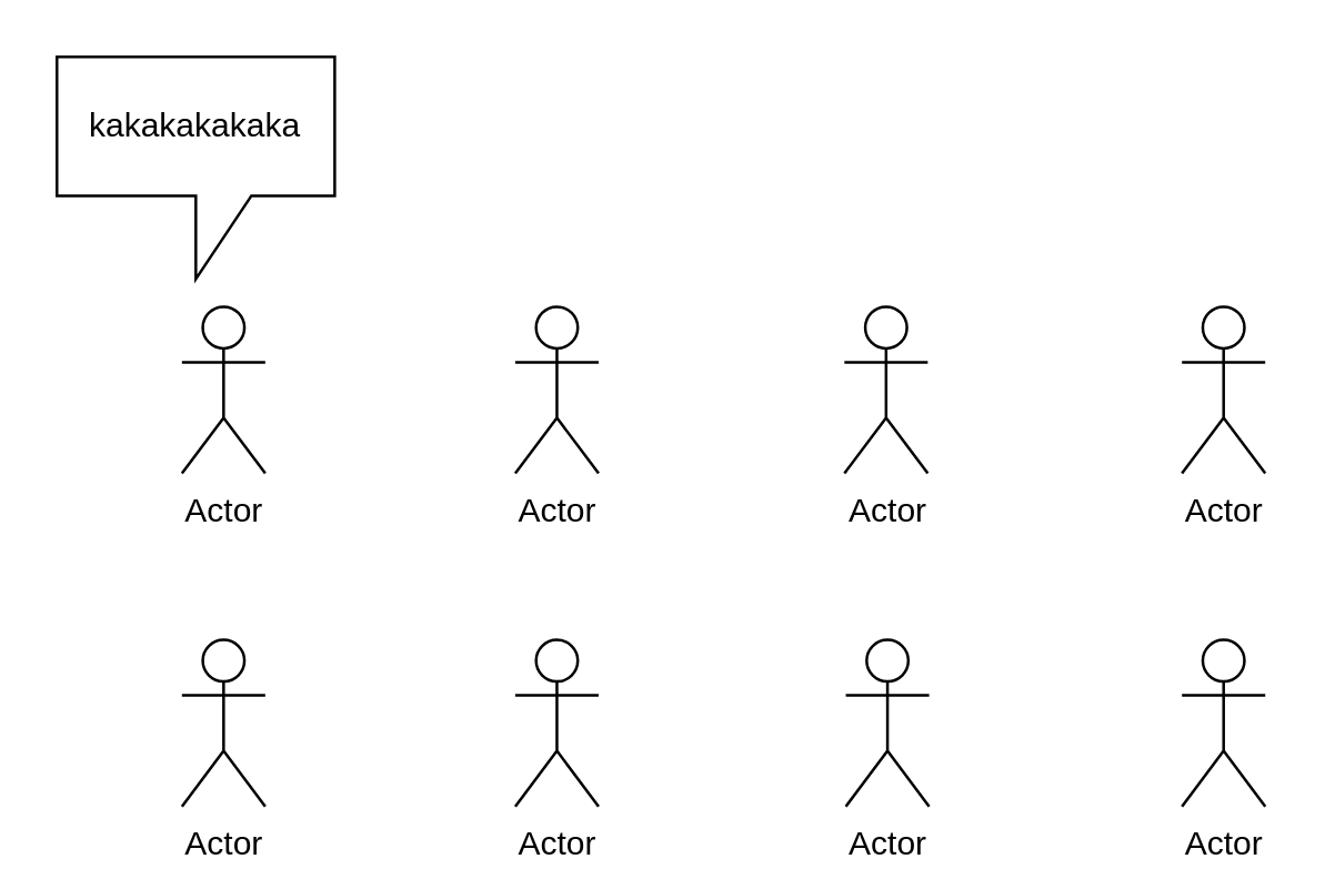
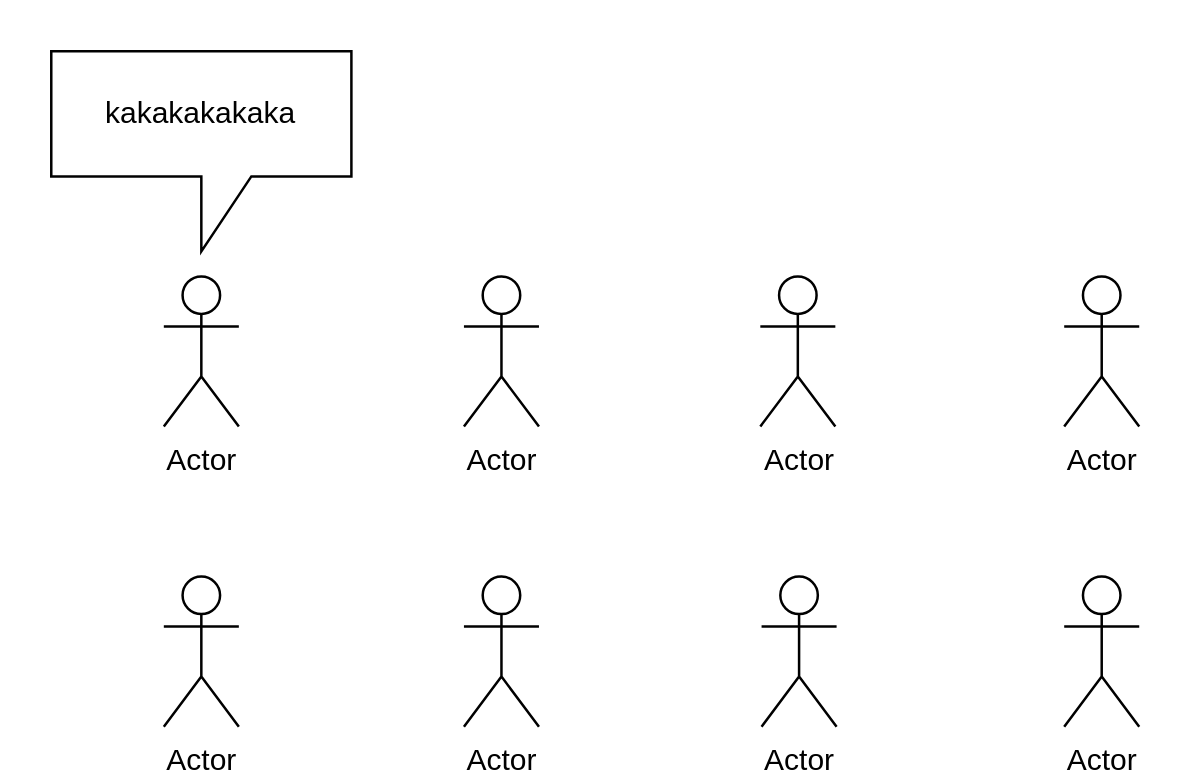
  <mxCell id="0" />
  <mxCell id="1" parent="0" />
  <mxCell id="2" value="Actor" style="shape=umlActor;verticalLabelPosition=bottom;verticalAlign=top;html=1;outlineConnect=0;" vertex="1" parent="1"><mxGeometry x="65" y="110" width="30" height="60" as="geometry" /></mxCell>
  <mxCell id="3" value="Actor" style="shape=umlActor;verticalLabelPosition=bottom;verticalAlign=top;html=1;outlineConnect=0;" vertex="1" parent="1"><mxGeometry x="185" y="110" width="30" height="60" as="geometry" /></mxCell>
  <mxCell id="4" value="Actor" style="shape=umlActor;verticalLabelPosition=bottom;verticalAlign=top;html=1;outlineConnect=0;" vertex="1" parent="1"><mxGeometry x="65" y="230" width="30" height="60" as="geometry" /></mxCell>
  <mxCell id="5" value="Actor" style="shape=umlActor;verticalLabelPosition=bottom;verticalAlign=top;html=1;outlineConnect=0;" vertex="1" parent="1"><mxGeometry x="185" y="230" width="30" height="60" as="geometry" /></mxCell>
  <mxCell id="6" value="Actor" style="shape=umlActor;verticalLabelPosition=bottom;verticalAlign=top;html=1;outlineConnect=0;" vertex="1" parent="1"><mxGeometry x="303.5" y="110" width="30" height="60" as="geometry" /></mxCell>
  <mxCell id="7" value="Actor" style="shape=umlActor;verticalLabelPosition=bottom;verticalAlign=top;html=1;outlineConnect=0;" vertex="1" parent="1"><mxGeometry x="304" y="230" width="30" height="60" as="geometry" /></mxCell>
  <mxCell id="8" value="Actor" style="shape=umlActor;verticalLabelPosition=bottom;verticalAlign=top;html=1;outlineConnect=0;" vertex="1" parent="1"><mxGeometry x="425" y="110" width="30" height="60" as="geometry" /></mxCell>
  <mxCell id="9" value="Actor" style="shape=umlActor;verticalLabelPosition=bottom;verticalAlign=top;html=1;outlineConnect=0;" vertex="1" parent="1"><mxGeometry x="425" y="230" width="30" height="60" as="geometry" /></mxCell>
- <mxCell id="10" value="kakakakakaka" style="shape=callout;whiteSpace=wrap;html=1;perimeter=calloutPerimeter;" vertex="1" parent="1"><mxGeometry x="20" y="20" width="100" height="80" as="geometry" /></mxCell>
+ <mxCell id="10" value="kakakakakaka" style="shape=callout;whiteSpace=wrap;html=1;perimeter=calloutPerimeter;" vertex="1" parent="1"><mxGeometry x="20" y="20" width="120" height="80" as="geometry" /></mxCell>
